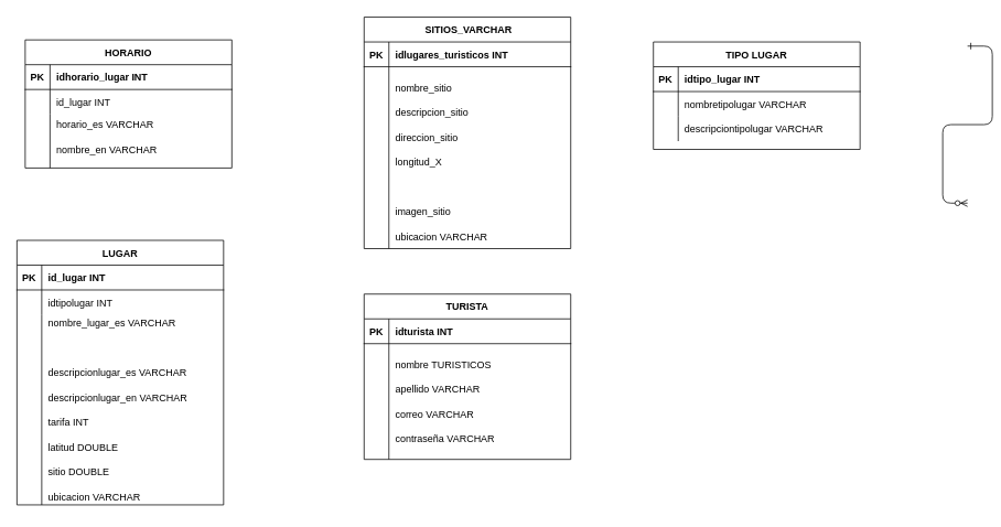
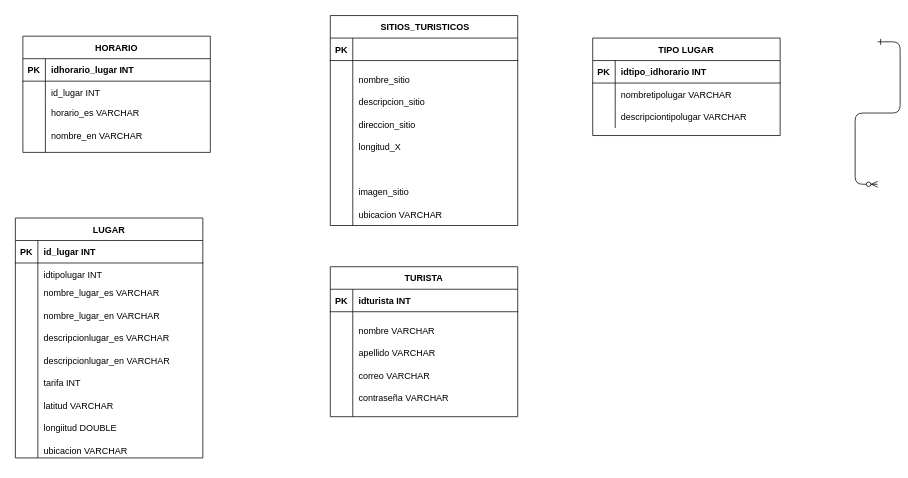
  <mxCell id="0" />
  <mxCell id="1" parent="0" />
  <mxCell id="2" value="" style="edgeStyle=entityRelationEdgeStyle;endArrow=ERzeroToMany;startArrow=ERone;endFill=1;startFill=0;" parent="1" edge="1"><mxGeometry width="100" height="100" relative="1" as="geometry"><mxPoint x="1170" y="55" as="sourcePoint" /><mxPoint x="1170" y="245" as="targetPoint" /></mxGeometry></mxCell>
- <mxCell id="3" value=" SITIOS_VARCHAR" style="shape=table;startSize=30;container=1;collapsible=1;childLayout=tableLayout;fixedRows=1;rowLines=0;fontStyle=1;align=center;resizeLast=1;" parent="1" vertex="1"><mxGeometry x="440" y="20" width="250" height="280" as="geometry" /></mxCell>
+ <mxCell id="3" value=" SITIOS_TURISTICOS" style="shape=table;startSize=30;container=1;collapsible=1;childLayout=tableLayout;fixedRows=1;rowLines=0;fontStyle=1;align=center;resizeLast=1;" parent="1" vertex="1"><mxGeometry x="440" y="20" width="250" height="280" as="geometry" /></mxCell>
  <mxCell id="4" value="" style="shape=partialRectangle;collapsible=0;dropTarget=0;pointerEvents=0;fillColor=none;points=[[0,0.5],[1,0.5]];portConstraint=eastwest;top=0;left=0;right=0;bottom=1;" parent="3" vertex="1"><mxGeometry y="30" width="250" height="30" as="geometry" /></mxCell>
  <mxCell id="5" value="PK" style="shape=partialRectangle;overflow=hidden;connectable=0;fillColor=none;top=0;left=0;bottom=0;right=0;fontStyle=1;" parent="4" vertex="1"><mxGeometry width="30" height="30" as="geometry"><mxRectangle width="30" height="30" as="alternateBounds" /></mxGeometry></mxCell>
- <mxCell id="6" value="idlugares_turisticos INT" style="shape=partialRectangle;overflow=hidden;connectable=0;fillColor=none;top=0;left=0;bottom=0;right=0;align=left;spacingLeft=6;fontStyle=1;" parent="4" vertex="1"><mxGeometry x="30" width="220" height="30" as="geometry"><mxRectangle width="220" height="30" as="alternateBounds" /></mxGeometry></mxCell>
  <mxCell id="7" value="" style="shape=partialRectangle;collapsible=0;dropTarget=0;pointerEvents=0;fillColor=none;points=[[0,0.5],[1,0.5]];portConstraint=eastwest;top=0;left=0;right=0;bottom=0;" parent="3" vertex="1"><mxGeometry y="60" width="250" height="220" as="geometry" /></mxCell>
  <mxCell id="8" value="" style="shape=partialRectangle;overflow=hidden;connectable=0;fillColor=none;top=0;left=0;bottom=0;right=0;" parent="7" vertex="1"><mxGeometry width="30" height="220" as="geometry"><mxRectangle width="30" height="220" as="alternateBounds" /></mxGeometry></mxCell>
  <mxCell id="9" value="" style="shape=partialRectangle;overflow=hidden;connectable=0;fillColor=none;top=0;left=0;bottom=0;right=0;align=left;spacingLeft=6;" parent="7" vertex="1"><mxGeometry x="30" width="220" height="220" as="geometry"><mxRectangle width="220" height="220" as="alternateBounds" /></mxGeometry></mxCell>
  <mxCell id="10" value="nombre_sitio " style="shape=partialRectangle;overflow=hidden;connectable=0;fillColor=none;top=0;left=0;bottom=0;right=0;align=left;spacingLeft=6;" vertex="1" parent="1"><mxGeometry y="90" width="220" height="30" as="geometry" x="470"><mxRectangle width="220" height="30" as="alternateBounds" /></mxGeometry></mxCell>
  <mxCell id="11" value="descripcion_sitio" style="shape=partialRectangle;overflow=hidden;connectable=0;fillColor=none;top=0;left=0;bottom=0;right=0;align=left;spacingLeft=6;" vertex="1" parent="1"><mxGeometry y="120" width="220" height="30" as="geometry" x="470"><mxRectangle width="220" height="30" as="alternateBounds" /></mxGeometry></mxCell>
  <mxCell id="12" value="longitud_X" style="shape=partialRectangle;overflow=hidden;connectable=0;fillColor=none;top=0;left=0;bottom=0;right=0;align=left;spacingLeft=6;" vertex="1" parent="1"><mxGeometry y="180" width="220" height="30" as="geometry" x="470"><mxRectangle width="220" height="30" as="alternateBounds" /></mxGeometry></mxCell>
  <mxCell id="13" value="direccion_sitio" style="shape=partialRectangle;overflow=hidden;connectable=0;fillColor=none;top=0;left=0;bottom=0;right=0;align=left;spacingLeft=6;" vertex="1" parent="1"><mxGeometry y="150" width="220" height="30" as="geometry" x="470"><mxRectangle width="220" height="30" as="alternateBounds" /></mxGeometry></mxCell>
  <mxCell id="14" value="imagen_sitio" style="shape=partialRectangle;overflow=hidden;connectable=0;fillColor=none;top=0;left=0;bottom=0;right=0;align=left;spacingLeft=6;" vertex="1" parent="1"><mxGeometry y="240" width="220" height="30" as="geometry" x="470"><mxRectangle width="220" height="30" as="alternateBounds" /></mxGeometry></mxCell>
  <mxCell id="15" value="LUGAR" style="shape=table;startSize=30;container=1;collapsible=1;childLayout=tableLayout;fixedRows=1;rowLines=0;fontStyle=1;align=center;resizeLast=1;" vertex="1" parent="1"><mxGeometry x="20" y="290" width="250" height="320" as="geometry" /></mxCell>
  <mxCell id="16" value="" style="shape=partialRectangle;collapsible=0;dropTarget=0;pointerEvents=0;fillColor=none;points=[[0,0.5],[1,0.5]];portConstraint=eastwest;top=0;left=0;right=0;bottom=1;" vertex="1" parent="15"><mxGeometry y="30" width="250" height="30" as="geometry" /></mxCell>
  <mxCell id="17" value="PK" style="shape=partialRectangle;overflow=hidden;connectable=0;fillColor=none;top=0;left=0;bottom=0;right=0;fontStyle=1;" vertex="1" parent="16"><mxGeometry width="30" height="30" as="geometry"><mxRectangle width="30" height="30" as="alternateBounds" /></mxGeometry></mxCell>
  <mxCell id="18" value="id_lugar INT" style="shape=partialRectangle;overflow=hidden;connectable=0;fillColor=none;top=0;left=0;bottom=0;right=0;align=left;spacingLeft=6;fontStyle=1;" vertex="1" parent="16"><mxGeometry x="30" width="220" height="30" as="geometry"><mxRectangle width="220" height="30" as="alternateBounds" /></mxGeometry></mxCell>
  <mxCell id="19" value="" style="shape=partialRectangle;collapsible=0;dropTarget=0;pointerEvents=0;fillColor=none;points=[[0,0.5],[1,0.5]];portConstraint=eastwest;top=0;left=0;right=0;bottom=0;" vertex="1" parent="15"><mxGeometry y="60" width="250" height="30" as="geometry" /></mxCell>
  <mxCell id="20" value="" style="shape=partialRectangle;overflow=hidden;connectable=0;fillColor=none;top=0;left=0;bottom=0;right=0;" vertex="1" parent="19"><mxGeometry width="30" height="30" as="geometry"><mxRectangle width="30" height="30" as="alternateBounds" /></mxGeometry></mxCell>
  <mxCell id="21" value="idtipolugar INT" style="shape=partialRectangle;overflow=hidden;connectable=0;fillColor=none;top=0;left=0;bottom=0;right=0;align=left;spacingLeft=6;" vertex="1" parent="19"><mxGeometry x="30" width="220" height="30" as="geometry"><mxRectangle width="220" height="30" as="alternateBounds" /></mxGeometry></mxCell>
  <mxCell id="22" value="" style="shape=partialRectangle;collapsible=0;dropTarget=0;pointerEvents=0;fillColor=none;points=[[0,0.5],[1,0.5]];portConstraint=eastwest;top=0;left=0;right=0;bottom=0;" vertex="1" parent="15"><mxGeometry y="90" width="250" height="230" as="geometry" /></mxCell>
  <mxCell id="23" value="" style="shape=partialRectangle;overflow=hidden;connectable=0;fillColor=none;top=0;left=0;bottom=0;right=0;" vertex="1" parent="22"><mxGeometry width="30" height="230" as="geometry"><mxRectangle width="30" height="230" as="alternateBounds" /></mxGeometry></mxCell>
  <mxCell id="24" value="" style="shape=partialRectangle;overflow=hidden;connectable=0;fillColor=none;top=0;left=0;bottom=0;right=0;align=left;spacingLeft=6;" vertex="1" parent="22"><mxGeometry x="30" width="220" height="230" as="geometry"><mxRectangle width="220" height="230" as="alternateBounds" /></mxGeometry></mxCell>
  <mxCell id="25" value="nombre_lugar_es VARCHAR" style="shape=partialRectangle;overflow=hidden;connectable=0;fillColor=none;top=0;left=0;bottom=0;right=0;align=left;spacingLeft=6;" vertex="1" parent="1"><mxGeometry x="50" y="375" width="220" height="30" as="geometry"><mxRectangle width="220" height="30" as="alternateBounds" /></mxGeometry></mxCell>
+ <mxCell id="26" value="nombre_lugar_en VARCHAR" style="shape=partialRectangle;overflow=hidden;connectable=0;fillColor=none;top=0;left=0;bottom=0;right=0;align=left;spacingLeft=6;" vertex="1" parent="1"><mxGeometry x="50" y="405" width="220" height="30" as="geometry"><mxRectangle width="220" height="30" as="alternateBounds" /></mxGeometry></mxCell>
  <mxCell id="27" value="tarifa INT" style="shape=partialRectangle;overflow=hidden;connectable=0;fillColor=none;top=0;left=0;bottom=0;right=0;align=left;spacingLeft=6;" vertex="1" parent="1"><mxGeometry x="50" y="495" width="220" height="30" as="geometry"><mxRectangle width="220" height="30" as="alternateBounds" /></mxGeometry></mxCell>
- <mxCell id="28" value="latitud DOUBLE" style="shape=partialRectangle;overflow=hidden;connectable=0;fillColor=none;top=0;left=0;bottom=0;right=0;align=left;spacingLeft=6;" vertex="1" parent="1"><mxGeometry x="50" y="525" width="220" height="30" as="geometry"><mxRectangle width="220" height="30" as="alternateBounds" /></mxGeometry></mxCell>
+ <mxCell id="28" value="latitud VARCHAR" style="shape=partialRectangle;overflow=hidden;connectable=0;fillColor=none;top=0;left=0;bottom=0;right=0;align=left;spacingLeft=6;" vertex="1" parent="1"><mxGeometry x="50" y="525" width="220" height="30" as="geometry"><mxRectangle width="220" height="30" as="alternateBounds" /></mxGeometry></mxCell>
  <mxCell id="29" value="descripcionlugar_es VARCHAR" style="shape=partialRectangle;overflow=hidden;connectable=0;fillColor=none;top=0;left=0;bottom=0;right=0;align=left;spacingLeft=6;" vertex="1" parent="1"><mxGeometry x="50" y="435" width="220" height="30" as="geometry"><mxRectangle width="220" height="30" as="alternateBounds" /></mxGeometry></mxCell>
  <mxCell id="30" value="descripcionlugar_en VARCHAR" style="shape=partialRectangle;overflow=hidden;connectable=0;fillColor=none;top=0;left=0;bottom=0;right=0;align=left;spacingLeft=6;" vertex="1" parent="1"><mxGeometry x="50" y="465" width="220" height="30" as="geometry"><mxRectangle width="220" height="30" as="alternateBounds" /></mxGeometry></mxCell>
  <mxCell id="31" value="HORARIO" style="shape=table;startSize=30;container=1;collapsible=1;childLayout=tableLayout;fixedRows=1;rowLines=0;fontStyle=1;align=center;resizeLast=1;" vertex="1" parent="1"><mxGeometry x="30" y="47.5" width="250" height="155" as="geometry"><mxRectangle x="450" y="120" width="80" height="30" as="alternateBounds" /></mxGeometry></mxCell>
  <mxCell id="32" value="" style="shape=partialRectangle;collapsible=0;dropTarget=0;pointerEvents=0;fillColor=none;points=[[0,0.5],[1,0.5]];portConstraint=eastwest;top=0;left=0;right=0;bottom=1;" vertex="1" parent="31"><mxGeometry y="30" width="250" height="30" as="geometry" /></mxCell>
  <mxCell id="33" value="PK" style="shape=partialRectangle;overflow=hidden;connectable=0;fillColor=none;top=0;left=0;bottom=0;right=0;fontStyle=1;" vertex="1" parent="32"><mxGeometry width="30" height="30" as="geometry"><mxRectangle width="30" height="30" as="alternateBounds" /></mxGeometry></mxCell>
  <mxCell id="34" value="idhorario_lugar INT" style="shape=partialRectangle;overflow=hidden;connectable=0;fillColor=none;top=0;left=0;bottom=0;right=0;align=left;spacingLeft=6;fontStyle=1;" vertex="1" parent="32"><mxGeometry x="30" width="220" height="30" as="geometry"><mxRectangle width="220" height="30" as="alternateBounds" /></mxGeometry></mxCell>
  <mxCell id="35" value="" style="shape=partialRectangle;collapsible=0;dropTarget=0;pointerEvents=0;fillColor=none;points=[[0,0.5],[1,0.5]];portConstraint=eastwest;top=0;left=0;right=0;bottom=0;" vertex="1" parent="31"><mxGeometry y="60" width="250" height="30" as="geometry" /></mxCell>
  <mxCell id="36" value="" style="shape=partialRectangle;overflow=hidden;connectable=0;fillColor=none;top=0;left=0;bottom=0;right=0;" vertex="1" parent="35"><mxGeometry width="30" height="30" as="geometry"><mxRectangle width="30" height="30" as="alternateBounds" /></mxGeometry></mxCell>
  <mxCell id="37" value="id_lugar INT" style="shape=partialRectangle;overflow=hidden;connectable=0;fillColor=none;top=0;left=0;bottom=0;right=0;align=left;spacingLeft=6;" vertex="1" parent="35"><mxGeometry x="30" width="220" height="30" as="geometry"><mxRectangle width="220" height="30" as="alternateBounds" /></mxGeometry></mxCell>
  <mxCell id="38" value="" style="shape=partialRectangle;collapsible=0;dropTarget=0;pointerEvents=0;fillColor=none;points=[[0,0.5],[1,0.5]];portConstraint=eastwest;top=0;left=0;right=0;bottom=0;" vertex="1" parent="31"><mxGeometry y="90" width="250" height="65" as="geometry" /></mxCell>
  <mxCell id="39" value="" style="shape=partialRectangle;overflow=hidden;connectable=0;fillColor=none;top=0;left=0;bottom=0;right=0;" vertex="1" parent="38"><mxGeometry width="30" height="65" as="geometry"><mxRectangle width="30" height="65" as="alternateBounds" /></mxGeometry></mxCell>
  <mxCell id="40" value="" style="shape=partialRectangle;overflow=hidden;connectable=0;fillColor=none;top=0;left=0;bottom=0;right=0;align=left;spacingLeft=6;" vertex="1" parent="38"><mxGeometry x="30" width="220" height="65" as="geometry"><mxRectangle width="220" height="65" as="alternateBounds" /></mxGeometry></mxCell>
  <mxCell id="41" value="horario_es VARCHAR" style="shape=partialRectangle;overflow=hidden;connectable=0;fillColor=none;top=0;left=0;bottom=0;right=0;align=left;spacingLeft=6;" vertex="1" parent="1"><mxGeometry x="60" y="135" width="220" height="30" as="geometry"><mxRectangle width="220" height="30" as="alternateBounds" /></mxGeometry></mxCell>
  <mxCell id="42" value="nombre_en VARCHAR" style="shape=partialRectangle;overflow=hidden;connectable=0;fillColor=none;top=0;left=0;bottom=0;right=0;align=left;spacingLeft=6;" vertex="1" parent="1"><mxGeometry x="60" y="165" width="220" height="30" as="geometry"><mxRectangle width="220" height="30" as="alternateBounds" /></mxGeometry></mxCell>
- <mxCell id="43" value="sitio DOUBLE" style="shape=partialRectangle;overflow=hidden;connectable=0;fillColor=none;top=0;left=0;bottom=0;right=0;align=left;spacingLeft=6;" vertex="1" parent="1"><mxGeometry x="50" y="555" width="220" height="30" as="geometry"><mxRectangle width="220" height="30" as="alternateBounds" /></mxGeometry></mxCell>
+ <mxCell id="43" value="longiitud DOUBLE" style="shape=partialRectangle;overflow=hidden;connectable=0;fillColor=none;top=0;left=0;bottom=0;right=0;align=left;spacingLeft=6;" vertex="1" parent="1"><mxGeometry x="50" y="555" width="220" height="30" as="geometry"><mxRectangle width="220" height="30" as="alternateBounds" /></mxGeometry></mxCell>
  <mxCell id="44" value="ubicacion VARCHAR" style="shape=partialRectangle;overflow=hidden;connectable=0;fillColor=none;top=0;left=0;bottom=0;right=0;align=left;spacingLeft=6;" vertex="1" parent="1"><mxGeometry x="50" y="585" width="220" height="30" as="geometry"><mxRectangle width="220" height="30" as="alternateBounds" /></mxGeometry></mxCell>
  <mxCell id="45" value="ubicacion VARCHAR" style="shape=partialRectangle;overflow=hidden;connectable=0;fillColor=none;top=0;left=0;bottom=0;right=0;align=left;spacingLeft=6;" vertex="1" parent="1"><mxGeometry y="270" width="220" height="30" as="geometry" x="470"><mxRectangle width="220" height="30" as="alternateBounds" /></mxGeometry></mxCell>
  <mxCell id="46" value="TIPO LUGAR" style="shape=table;startSize=30;container=1;collapsible=1;childLayout=tableLayout;fixedRows=1;rowLines=0;fontStyle=1;align=center;resizeLast=1;" vertex="1" parent="1"><mxGeometry x="790" y="50" width="250" height="130" as="geometry" /></mxCell>
  <mxCell id="47" value="" style="shape=partialRectangle;collapsible=0;dropTarget=0;pointerEvents=0;fillColor=none;points=[[0,0.5],[1,0.5]];portConstraint=eastwest;top=0;left=0;right=0;bottom=1;" vertex="1" parent="46"><mxGeometry y="30" width="250" height="30" as="geometry" /></mxCell>
  <mxCell id="48" value="PK" style="shape=partialRectangle;overflow=hidden;connectable=0;fillColor=none;top=0;left=0;bottom=0;right=0;fontStyle=1;" vertex="1" parent="47"><mxGeometry width="30" height="30" as="geometry"><mxRectangle width="30" height="30" as="alternateBounds" /></mxGeometry></mxCell>
- <mxCell id="49" value="idtipo_lugar INT" style="shape=partialRectangle;overflow=hidden;connectable=0;fillColor=none;top=0;left=0;bottom=0;right=0;align=left;spacingLeft=6;fontStyle=1;" vertex="1" parent="47"><mxGeometry x="30" width="220" height="30" as="geometry"><mxRectangle width="220" height="30" as="alternateBounds" /></mxGeometry></mxCell>
+ <mxCell id="49" value="idtipo_idhorario INT" style="shape=partialRectangle;overflow=hidden;connectable=0;fillColor=none;top=0;left=0;bottom=0;right=0;align=left;spacingLeft=6;fontStyle=1;" vertex="1" parent="47"><mxGeometry x="30" width="220" height="30" as="geometry"><mxRectangle width="220" height="30" as="alternateBounds" /></mxGeometry></mxCell>
  <mxCell id="50" value="" style="shape=partialRectangle;collapsible=0;dropTarget=0;pointerEvents=0;fillColor=none;points=[[0,0.5],[1,0.5]];portConstraint=eastwest;top=0;left=0;right=0;bottom=0;" vertex="1" parent="46"><mxGeometry y="60" width="250" height="30" as="geometry" /></mxCell>
  <mxCell id="51" value="" style="shape=partialRectangle;overflow=hidden;connectable=0;fillColor=none;top=0;left=0;bottom=0;right=0;" vertex="1" parent="50"><mxGeometry width="30" height="30" as="geometry"><mxRectangle width="30" height="30" as="alternateBounds" /></mxGeometry></mxCell>
  <mxCell id="52" value="nombretipolugar VARCHAR" style="shape=partialRectangle;overflow=hidden;connectable=0;fillColor=none;top=0;left=0;bottom=0;right=0;align=left;spacingLeft=6;" vertex="1" parent="50"><mxGeometry x="30" width="220" height="30" as="geometry"><mxRectangle width="220" height="30" as="alternateBounds" /></mxGeometry></mxCell>
  <mxCell id="53" value="" style="shape=partialRectangle;collapsible=0;dropTarget=0;pointerEvents=0;fillColor=none;points=[[0,0.5],[1,0.5]];portConstraint=eastwest;top=0;left=0;right=0;bottom=0;" vertex="1" parent="46"><mxGeometry y="90" width="250" height="30" as="geometry" /></mxCell>
  <mxCell id="54" value="" style="shape=partialRectangle;overflow=hidden;connectable=0;fillColor=none;top=0;left=0;bottom=0;right=0;" vertex="1" parent="53"><mxGeometry width="30" height="30" as="geometry"><mxRectangle width="30" height="30" as="alternateBounds" /></mxGeometry></mxCell>
  <mxCell id="55" value="descripciontipolugar VARCHAR" style="shape=partialRectangle;overflow=hidden;connectable=0;fillColor=none;top=0;left=0;bottom=0;right=0;align=left;spacingLeft=6;" vertex="1" parent="53"><mxGeometry x="30" width="220" height="30" as="geometry"><mxRectangle width="220" height="30" as="alternateBounds" /></mxGeometry></mxCell>
  <mxCell id="56" value="TURISTA" style="shape=table;startSize=30;container=1;collapsible=1;childLayout=tableLayout;fixedRows=1;rowLines=0;fontStyle=1;align=center;resizeLast=1;" vertex="1" parent="1"><mxGeometry x="440" y="355" width="250" height="200" as="geometry" /></mxCell>
  <mxCell id="57" value="" style="shape=partialRectangle;collapsible=0;dropTarget=0;pointerEvents=0;fillColor=none;points=[[0,0.5],[1,0.5]];portConstraint=eastwest;top=0;left=0;right=0;bottom=1;" vertex="1" parent="56"><mxGeometry y="30" width="250" height="30" as="geometry" /></mxCell>
  <mxCell id="58" value="PK" style="shape=partialRectangle;overflow=hidden;connectable=0;fillColor=none;top=0;left=0;bottom=0;right=0;fontStyle=1;" vertex="1" parent="57"><mxGeometry width="30" height="30" as="geometry"><mxRectangle width="30" height="30" as="alternateBounds" /></mxGeometry></mxCell>
  <mxCell id="59" value="idturista INT " style="shape=partialRectangle;overflow=hidden;connectable=0;fillColor=none;top=0;left=0;bottom=0;right=0;align=left;spacingLeft=6;fontStyle=1;" vertex="1" parent="57"><mxGeometry x="30" width="220" height="30" as="geometry"><mxRectangle width="220" height="30" as="alternateBounds" /></mxGeometry></mxCell>
  <mxCell id="60" value="" style="shape=partialRectangle;collapsible=0;dropTarget=0;pointerEvents=0;fillColor=none;points=[[0,0.5],[1,0.5]];portConstraint=eastwest;top=0;left=0;right=0;bottom=0;" vertex="1" parent="56"><mxGeometry y="60" width="250" height="140" as="geometry" /></mxCell>
  <mxCell id="61" value="" style="shape=partialRectangle;overflow=hidden;connectable=0;fillColor=none;top=0;left=0;bottom=0;right=0;" vertex="1" parent="60"><mxGeometry width="30" height="140" as="geometry"><mxRectangle width="30" height="140" as="alternateBounds" /></mxGeometry></mxCell>
  <mxCell id="62" value="" style="shape=partialRectangle;overflow=hidden;connectable=0;fillColor=none;top=0;left=0;bottom=0;right=0;align=left;spacingLeft=6;" vertex="1" parent="60"><mxGeometry x="30" width="220" height="140" as="geometry"><mxRectangle width="220" height="140" as="alternateBounds" /></mxGeometry></mxCell>
- <mxCell id="63" value="nombre TURISTICOS" style="shape=partialRectangle;overflow=hidden;connectable=0;fillColor=none;top=0;left=0;bottom=0;right=0;align=left;spacingLeft=6;" vertex="1" parent="1"><mxGeometry y="425" width="220" height="30" as="geometry" x="470"><mxRectangle width="220" height="30" as="alternateBounds" /></mxGeometry></mxCell>
+ <mxCell id="63" value="nombre VARCHAR" style="shape=partialRectangle;overflow=hidden;connectable=0;fillColor=none;top=0;left=0;bottom=0;right=0;align=left;spacingLeft=6;" vertex="1" parent="1"><mxGeometry y="425" width="220" height="30" as="geometry" x="470"><mxRectangle width="220" height="30" as="alternateBounds" /></mxGeometry></mxCell>
  <mxCell id="64" value="apellido VARCHAR" style="shape=partialRectangle;overflow=hidden;connectable=0;fillColor=none;top=0;left=0;bottom=0;right=0;align=left;spacingLeft=6;" vertex="1" parent="1"><mxGeometry y="455" width="220" height="30" as="geometry" x="470"><mxRectangle width="220" height="30" as="alternateBounds" /></mxGeometry></mxCell>
  <mxCell id="65" value="contraseña VARCHAR" style="shape=partialRectangle;overflow=hidden;connectable=0;fillColor=none;top=0;left=0;bottom=0;right=0;align=left;spacingLeft=6;" vertex="1" parent="1"><mxGeometry y="515" width="220" height="30" as="geometry" x="470"><mxRectangle width="220" height="30" as="alternateBounds" /></mxGeometry></mxCell>
  <mxCell id="66" value="correo VARCHAR" style="shape=partialRectangle;overflow=hidden;connectable=0;fillColor=none;top=0;left=0;bottom=0;right=0;align=left;spacingLeft=6;" vertex="1" parent="1"><mxGeometry y="485" width="220" height="30" as="geometry" x="470"><mxRectangle width="220" height="30" as="alternateBounds" /></mxGeometry></mxCell>
